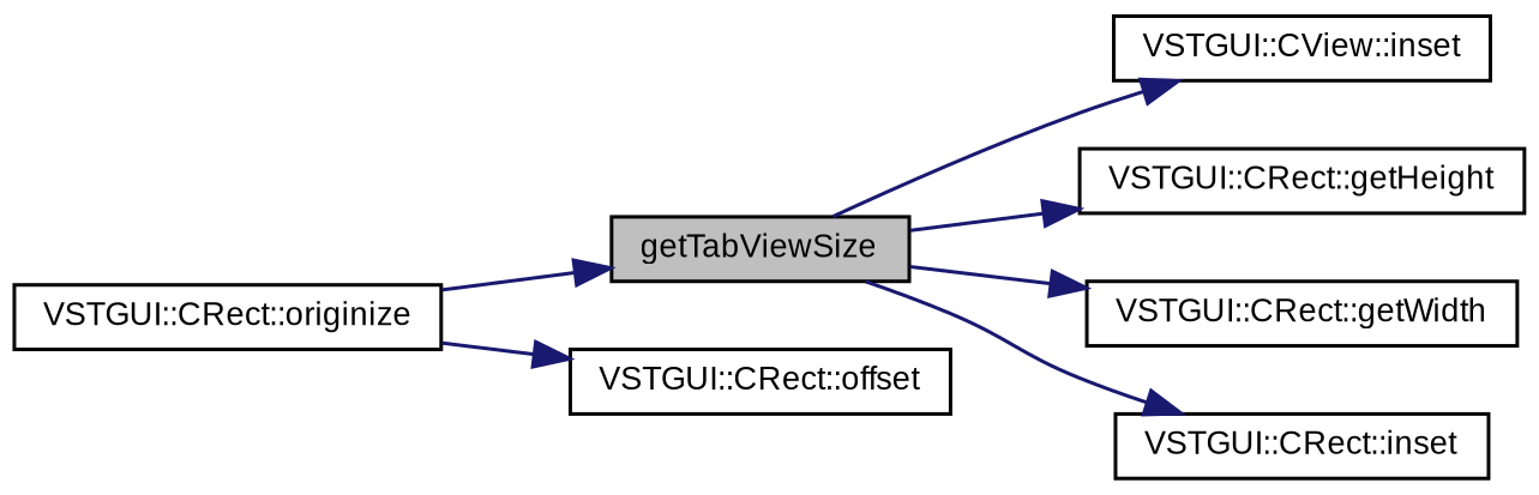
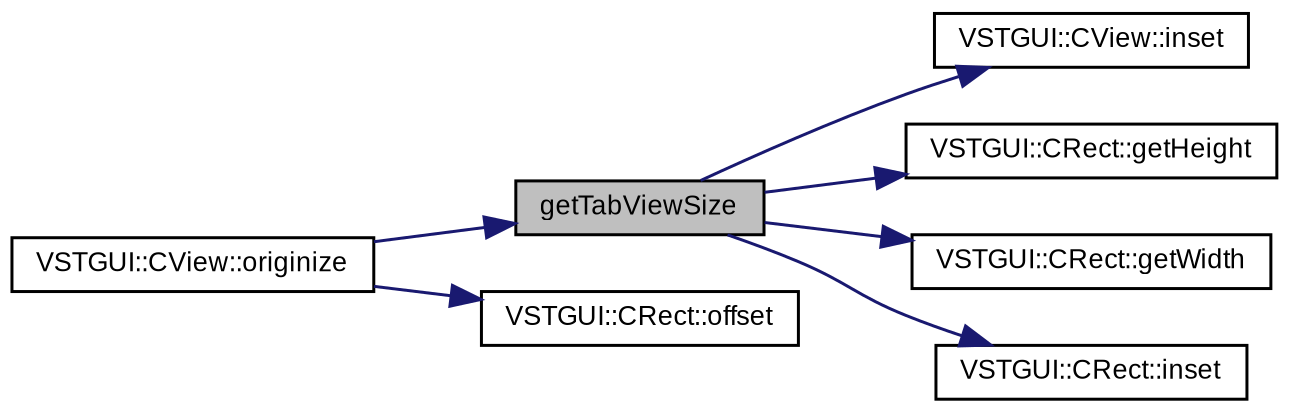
  digraph {
    rankdir=LR
    node [color=black fontname=Arial fontsize=9 shape=record]
    edge [color=midnightblue fontname=Arial fontsize=9 labelfontname=Arial labelfontsize=9 style=solid]
    n1 [fillcolor=grey75 fontcolor=black height=0.2 label=getTabViewSize style=filled width=0.4]
    n2 [height=0.2 label="VSTGUI::CView::inset" width=0.4]
    n3 [height=0.2 label="VSTGUI::CRect::getHeight" width=0.4]
    n4 [height=0.2 label="VSTGUI::CRect::getWidth" width=0.4]
    n5 [height=0.2 label="VSTGUI::CRect::inset" width=0.4]
-   n6 [height=0.2 label="VSTGUI::CRect::originize" width=0.4]
+   n6 [height=0.2 label="VSTGUI::CView::originize" width=0.4]
    n7 [height=0.2 label="VSTGUI::CRect::offset" width=0.4]
    n1 -> n2
    n1 -> n3
    n1 -> n4
    n1 -> n5
    n6 -> n1
    n6 -> n7
  }
